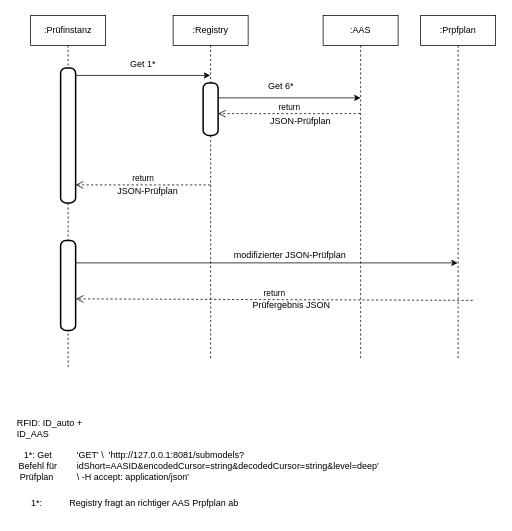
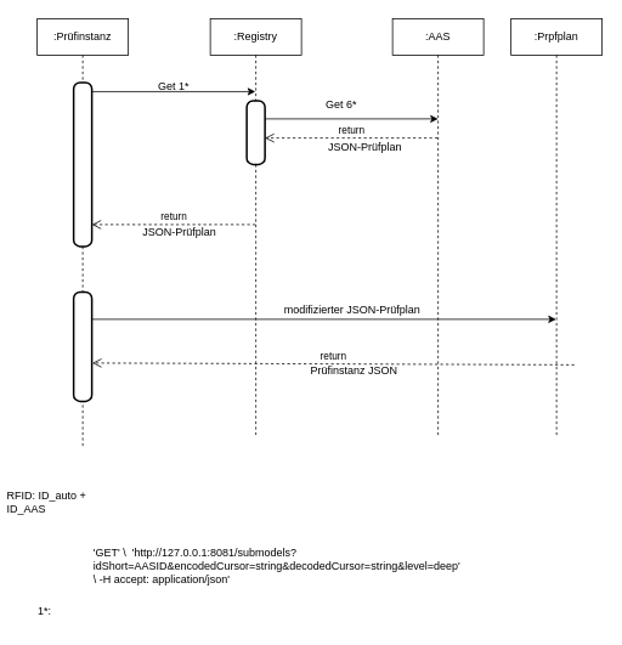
  <mxCell id="0" />
  <mxCell id="1" parent="0" />
  <mxCell id="2" value=":Registry" style="shape=umlLifeline;perimeter=lifelinePerimeter;whiteSpace=wrap;html=1;container=1;dropTarget=0;collapsible=0;recursiveResize=0;outlineConnect=0;portConstraint=eastwest;newEdgeStyle={&quot;curved&quot;:0,&quot;rounded&quot;:0};" vertex="1" parent="1"><mxGeometry x="230" y="20" width="100" height="460" as="geometry" /></mxCell>
  <mxCell id="3" value=":Prüfinstanz" style="shape=umlLifeline;perimeter=lifelinePerimeter;whiteSpace=wrap;html=1;container=1;dropTarget=0;collapsible=0;recursiveResize=0;outlineConnect=0;portConstraint=eastwest;newEdgeStyle={&quot;curved&quot;:0,&quot;rounded&quot;:0};" vertex="1" parent="1"><mxGeometry x="40" y="20" width="100" height="470" as="geometry" /></mxCell>
  <mxCell id="4" value=":AAS" style="shape=umlLifeline;perimeter=lifelinePerimeter;whiteSpace=wrap;html=1;container=1;dropTarget=0;collapsible=0;recursiveResize=0;outlineConnect=0;portConstraint=eastwest;newEdgeStyle={&quot;curved&quot;:0,&quot;rounded&quot;:0};" vertex="1" parent="1"><mxGeometry x="430" y="20" width="100" height="460" as="geometry" /></mxCell>
  <mxCell id="5" value="" style="rounded=1;whiteSpace=wrap;html=1;absoluteArcSize=1;arcSize=14;strokeWidth=2;" vertex="1" parent="1"><mxGeometry x="80" y="90" width="20" height="180" as="geometry" /></mxCell>
  <mxCell id="6" value="return" style="html=1;verticalAlign=bottom;endArrow=open;dashed=1;endSize=8;curved=0;rounded=0;entryX=1;entryY=0.867;entryDx=0;entryDy=0;entryPerimeter=0;" edge="1" parent="1" source="2" target="5"><mxGeometry relative="1" as="geometry"><mxPoint x="240" y="260" as="sourcePoint" /><mxPoint x="130" y="240" as="targetPoint" /></mxGeometry></mxCell>
  <mxCell id="7" value="return" style="html=1;verticalAlign=bottom;endArrow=open;dashed=1;endSize=8;curved=0;rounded=0;entryX=1;entryY=0.75;entryDx=0;entryDy=0;" edge="1" parent="1"><mxGeometry x="0.003" relative="1" as="geometry"><mxPoint x="479.5" y="151" as="sourcePoint" /><mxPoint x="290" y="151" as="targetPoint" /><mxPoint as="offset" /></mxGeometry></mxCell>
  <mxCell id="8" value="" style="endArrow=classic;html=1;rounded=0;exitX=1;exitY=0.056;exitDx=0;exitDy=0;exitPerimeter=0;" edge="1" parent="1" source="5" target="2"><mxGeometry width="50" height="50" relative="1" as="geometry"><mxPoint x="110" y="110" as="sourcePoint" /><mxPoint x="290" y="210" as="targetPoint" /></mxGeometry></mxCell>
  <mxCell id="9" value="" style="endArrow=classic;html=1;rounded=0;" edge="1" parent="1"><mxGeometry width="50" height="50" relative="1" as="geometry"><mxPoint x="280" y="130" as="sourcePoint" /><mxPoint x="480" y="130" as="targetPoint" /></mxGeometry></mxCell>
  <mxCell id="10" value="" style="rounded=1;whiteSpace=wrap;html=1;absoluteArcSize=1;arcSize=14;strokeWidth=2;" vertex="1" parent="1"><mxGeometry x="270" y="110" width="20" height="70" as="geometry" /></mxCell>
  <mxCell id="11" value="&lt;div&gt;'GET' \&lt;span style=&quot;background-color: initial;&quot;&gt;&amp;nbsp; 'http://127.0.0.1:8081/submodels?idShort=AASID&amp;amp;encodedCursor=string&amp;amp;decodedCursor=string&amp;amp;level=deep' \&lt;/span&gt;&lt;span style=&quot;background-color: initial;&quot;&gt;&amp;nbsp;-H accept: application/json'&lt;/span&gt;&lt;/div&gt;" style="text;html=1;align=left;verticalAlign=middle;whiteSpace=wrap;rounded=0;" vertex="1" parent="1"><mxGeometry x="100" y="606" width="303" height="30" as="geometry" /></mxCell>
- <mxCell id="12" value="Get 1*" style="text;html=1;align=center;verticalAlign=middle;whiteSpace=wrap;rounded=0;" vertex="1" parent="1"><mxGeometry x="160" y="75" width="60" height="20" as="geometry" /></mxCell>
- <mxCell id="13" value="1*: Get Befehl für Prüfplan&amp;nbsp;" style="text;html=1;align=center;verticalAlign=middle;whiteSpace=wrap;rounded=0;" vertex="1" parent="1"><mxGeometry x="20" y="606" width="60" height="30" as="geometry" /></mxCell>
+ <mxCell id="12" value="Get 1*" style="text;html=1;align=center;verticalAlign=middle;whiteSpace=wrap;rounded=0;" vertex="1" parent="1"><mxGeometry x="160" y="85" width="60" height="20" as="geometry" /></mxCell>
  <mxCell id="14" value="Get 6*" style="text;html=1;align=center;verticalAlign=middle;whiteSpace=wrap;rounded=0;" vertex="1" parent="1"><mxGeometry x="344" y="100" width="60" height="30" as="geometry" /></mxCell>
  <mxCell id="15" value="1*:&amp;nbsp;" style="text;html=1;align=center;verticalAlign=middle;whiteSpace=wrap;rounded=0;" vertex="1" parent="1"><mxGeometry x="20" y="656" width="60" height="30" as="geometry" /></mxCell>
- <mxCell id="16" value="RFID: ID_auto + ID_AAS" style="text;html=1;align=left;verticalAlign=middle;whiteSpace=wrap;rounded=0;" vertex="1" parent="1"><mxGeometry x="20" y="556" width="130" height="30" as="geometry" /></mxCell>
- <mxCell id="17" value="Registry fragt an richtiger AAS Prpfplan ab" style="text;html=1;align=left;verticalAlign=middle;whiteSpace=wrap;rounded=0;" vertex="1" parent="1"><mxGeometry x="90" y="656" width="300" height="30" as="geometry" /></mxCell>
+ <mxCell id="16" value="RFID: ID_auto + ID_AAS" style="text;html=1;align=left;verticalAlign=middle;whiteSpace=wrap;rounded=0;" vertex="1" parent="1"><mxGeometry x="5" y="536" width="130" height="30" as="geometry" /></mxCell>
  <mxCell id="18" value="JSON-Prüfplan" style="text;html=1;align=center;verticalAlign=middle;whiteSpace=wrap;rounded=0;" vertex="1" parent="1"><mxGeometry x="350" y="146" width="100" height="30" as="geometry" /></mxCell>
  <mxCell id="19" value="JSON-Prüfplan" style="text;html=1;align=center;verticalAlign=middle;whiteSpace=wrap;rounded=0;" vertex="1" parent="1"><mxGeometry x="148" y="240" width="97" height="30" as="geometry" /></mxCell>
  <mxCell id="20" value=":Prpfplan" style="shape=umlLifeline;perimeter=lifelinePerimeter;whiteSpace=wrap;html=1;container=1;dropTarget=0;collapsible=0;recursiveResize=0;outlineConnect=0;portConstraint=eastwest;newEdgeStyle={&quot;curved&quot;:0,&quot;rounded&quot;:0};" vertex="1" parent="1"><mxGeometry x="560" y="20" width="100" height="460" as="geometry" /></mxCell>
  <mxCell id="21" value="" style="rounded=1;whiteSpace=wrap;html=1;absoluteArcSize=1;arcSize=14;strokeWidth=2;" vertex="1" parent="1"><mxGeometry x="80" y="320" width="20" height="120" as="geometry" /></mxCell>
  <mxCell id="22" value="" style="endArrow=classic;html=1;rounded=0;exitX=1;exitY=0.25;exitDx=0;exitDy=0;" edge="1" parent="1" source="21" target="20"><mxGeometry width="50" height="50" relative="1" as="geometry"><mxPoint x="170" y="400" as="sourcePoint" /><mxPoint x="220" y="350" as="targetPoint" /></mxGeometry></mxCell>
  <mxCell id="23" value="modifizierter JSON-Prüfplan" style="text;html=1;align=center;verticalAlign=middle;whiteSpace=wrap;rounded=0;" vertex="1" parent="1"><mxGeometry x="296" y="325" width="180" height="30" as="geometry" /></mxCell>
  <mxCell id="24" value="return" style="html=1;verticalAlign=bottom;endArrow=open;dashed=1;endSize=8;curved=0;rounded=0;entryX=1.025;entryY=0.65;entryDx=0;entryDy=0;entryPerimeter=0;" edge="1" parent="1" target="21"><mxGeometry relative="1" as="geometry"><mxPoint x="629.5" y="400" as="sourcePoint" /><mxPoint x="120" y="410" as="targetPoint" /></mxGeometry></mxCell>
- <mxCell id="25" value="Prüfergebnis JSON" style="text;html=1;align=center;verticalAlign=middle;whiteSpace=wrap;rounded=0;" vertex="1" parent="1"><mxGeometry x="323" y="392" width="130" height="30" as="geometry" /></mxCell>
+ <mxCell id="25" value="Prüfinstanz JSON" style="text;html=1;align=center;verticalAlign=middle;whiteSpace=wrap;rounded=0;" vertex="1" parent="1"><mxGeometry x="323" y="392" width="130" height="30" as="geometry" /></mxCell>
